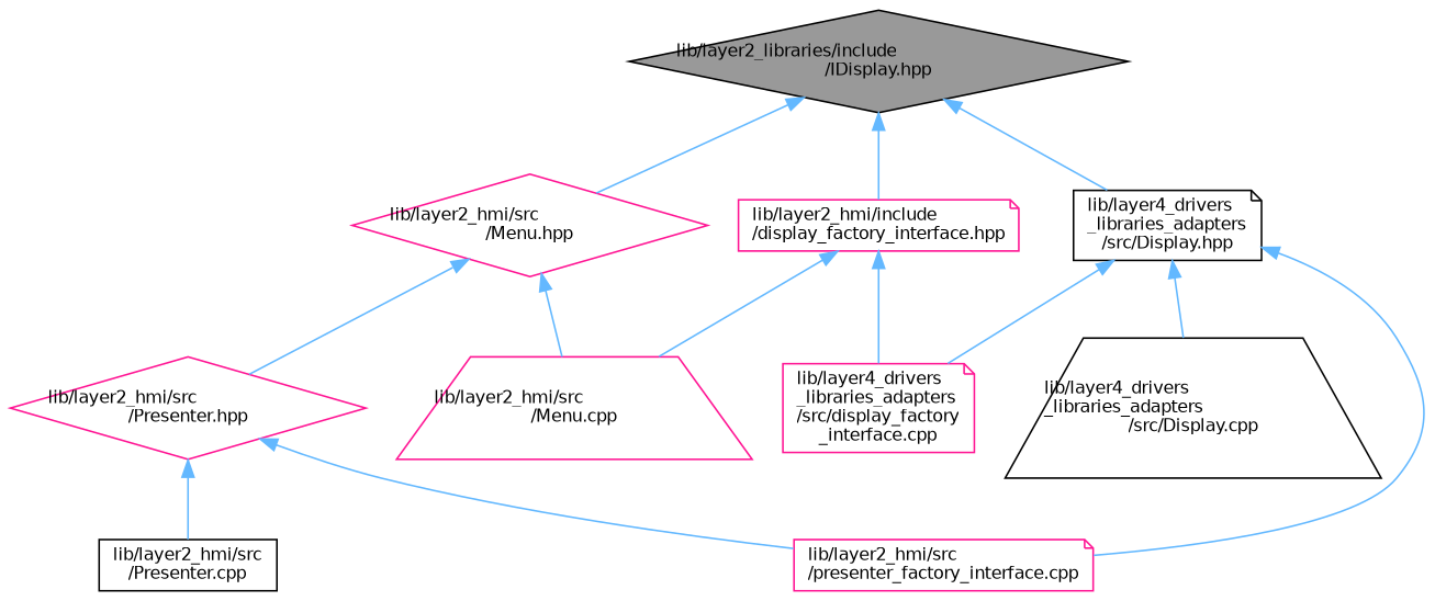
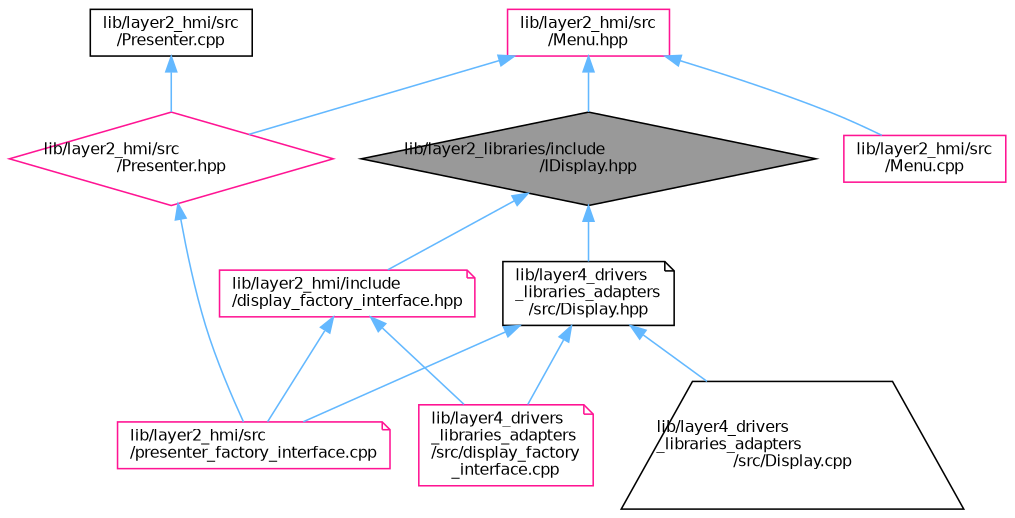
  digraph {
    node [color=deeppink fillcolor=white fontname=Helvetica fontsize=10 shape=note style=filled]
    edge [color=steelblue1 dir=back fontname=Helvetica fontsize=10 labelfontname=Helvetica labelfontsize=10 style=solid]
    n1 [color=black fillcolor=grey60 fontcolor=black height=0.2 label="lib/layer2_libraries/include\l/IDisplay.hpp" shape=diamond width=0.4]
    n2 [height=0.2 label="lib/layer2_hmi/include\l/display_factory_interface.hpp" width=0.4]
-   n3 [height=0.2 label="lib/layer2_hmi/src\l/Menu.hpp" shape=diamond width=0.4]
+   n3 [height=0.2 label="lib/layer2_hmi/src\l/Menu.hpp" shape=box width=0.4]
    n4 [color=black height=0.2 label="lib/layer4_drivers\l_libraries_adapters\l/src/Display.hpp" width=0.4]
    n5 [height=0.2 label="lib/layer2_hmi/src\l/presenter_factory_interface.cpp" width=0.4]
    n6 [height=0.2 label="lib/layer4_drivers\l_libraries_adapters\l/src/display_factory\l_interface.cpp" width=0.4]
-   n7 [height=0.2 label="lib/layer2_hmi/src\l/Menu.cpp" shape=trapezium width=0.4]
+   n7 [height=0.2 label="lib/layer2_hmi/src\l/Menu.cpp" shape=box width=0.4]
    n8 [height=0.2 label="lib/layer2_hmi/src\l/Presenter.hpp" shape=diamond width=0.4]
    n9 [color=black height=0.2 label="lib/layer4_drivers\l_libraries_adapters\l/src/Display.cpp" shape=trapezium width=0.4]
    n10 [color=black height=0.2 label="lib/layer2_hmi/src\l/Presenter.cpp" shape=box width=0.4]
    n1 -> n2
-   n1 -> n3
+   n3 -> n1
    n1 -> n4
-   n2 -> n7
+   n2 -> n5
    n2 -> n6
    n3 -> n7
    n3 -> n8
    n4 -> n5
    n4 -> n6
    n4 -> n9
    n8 -> n5
-   n8 -> n10
+   n10 -> n8
  }
